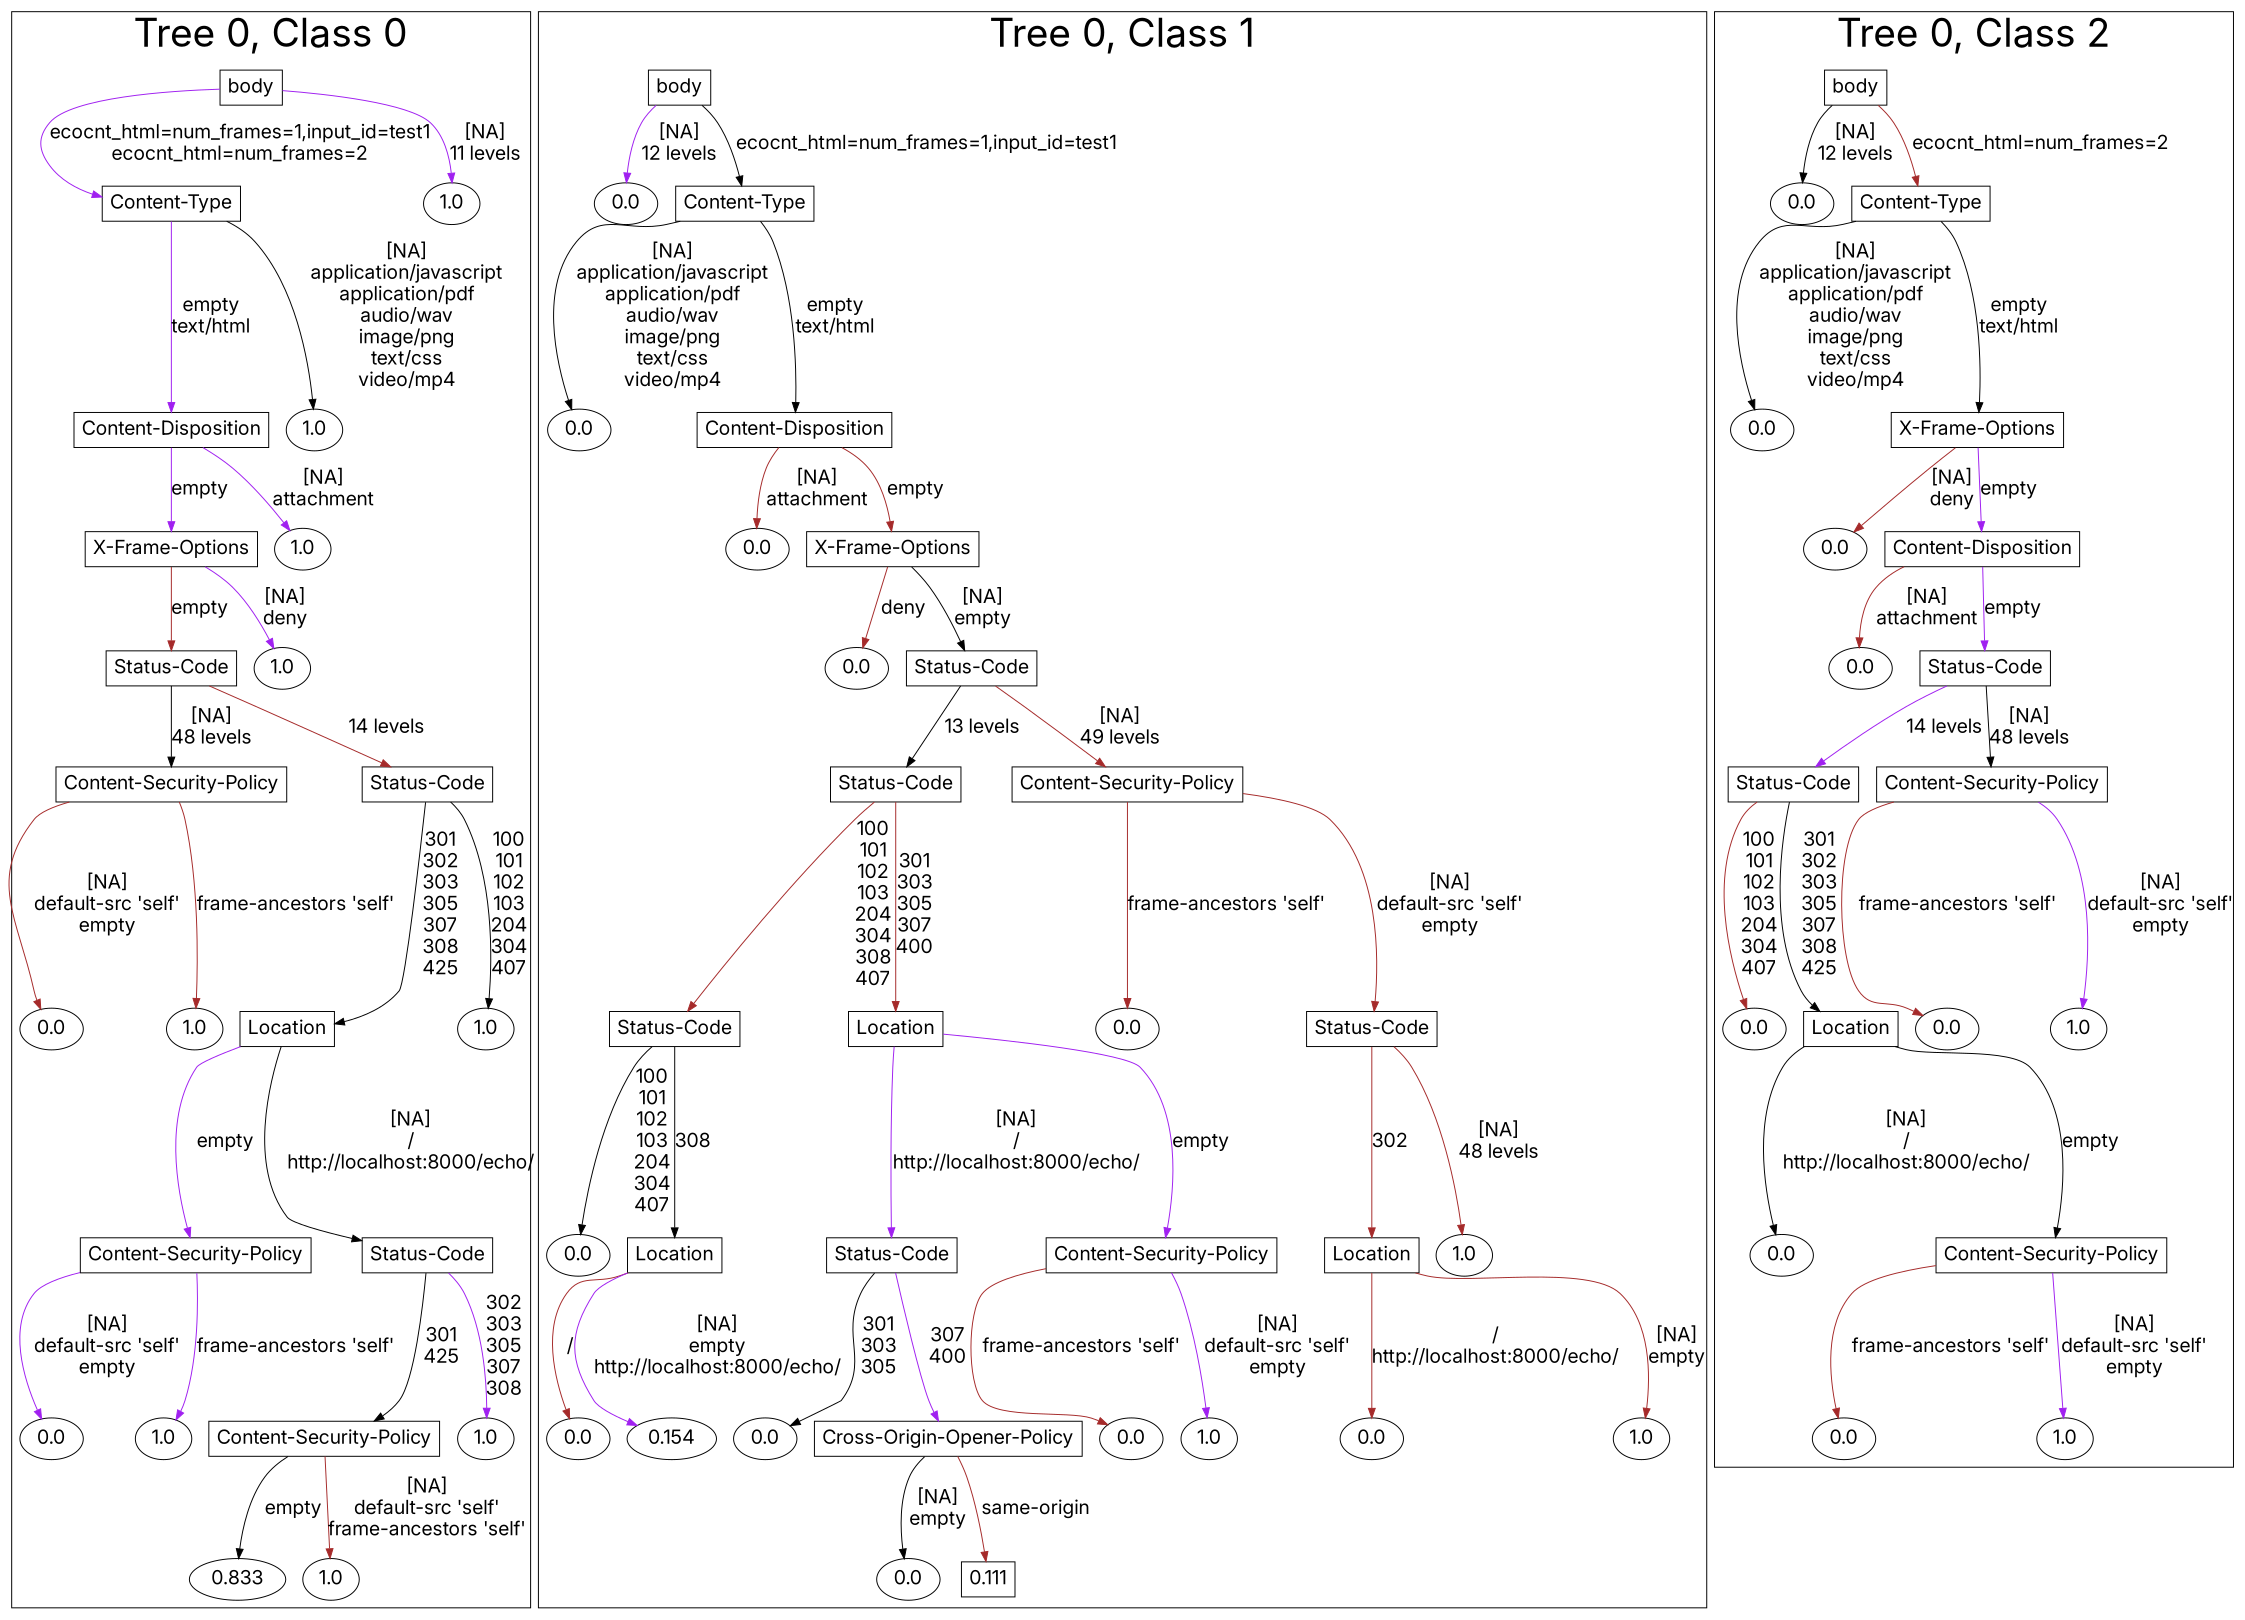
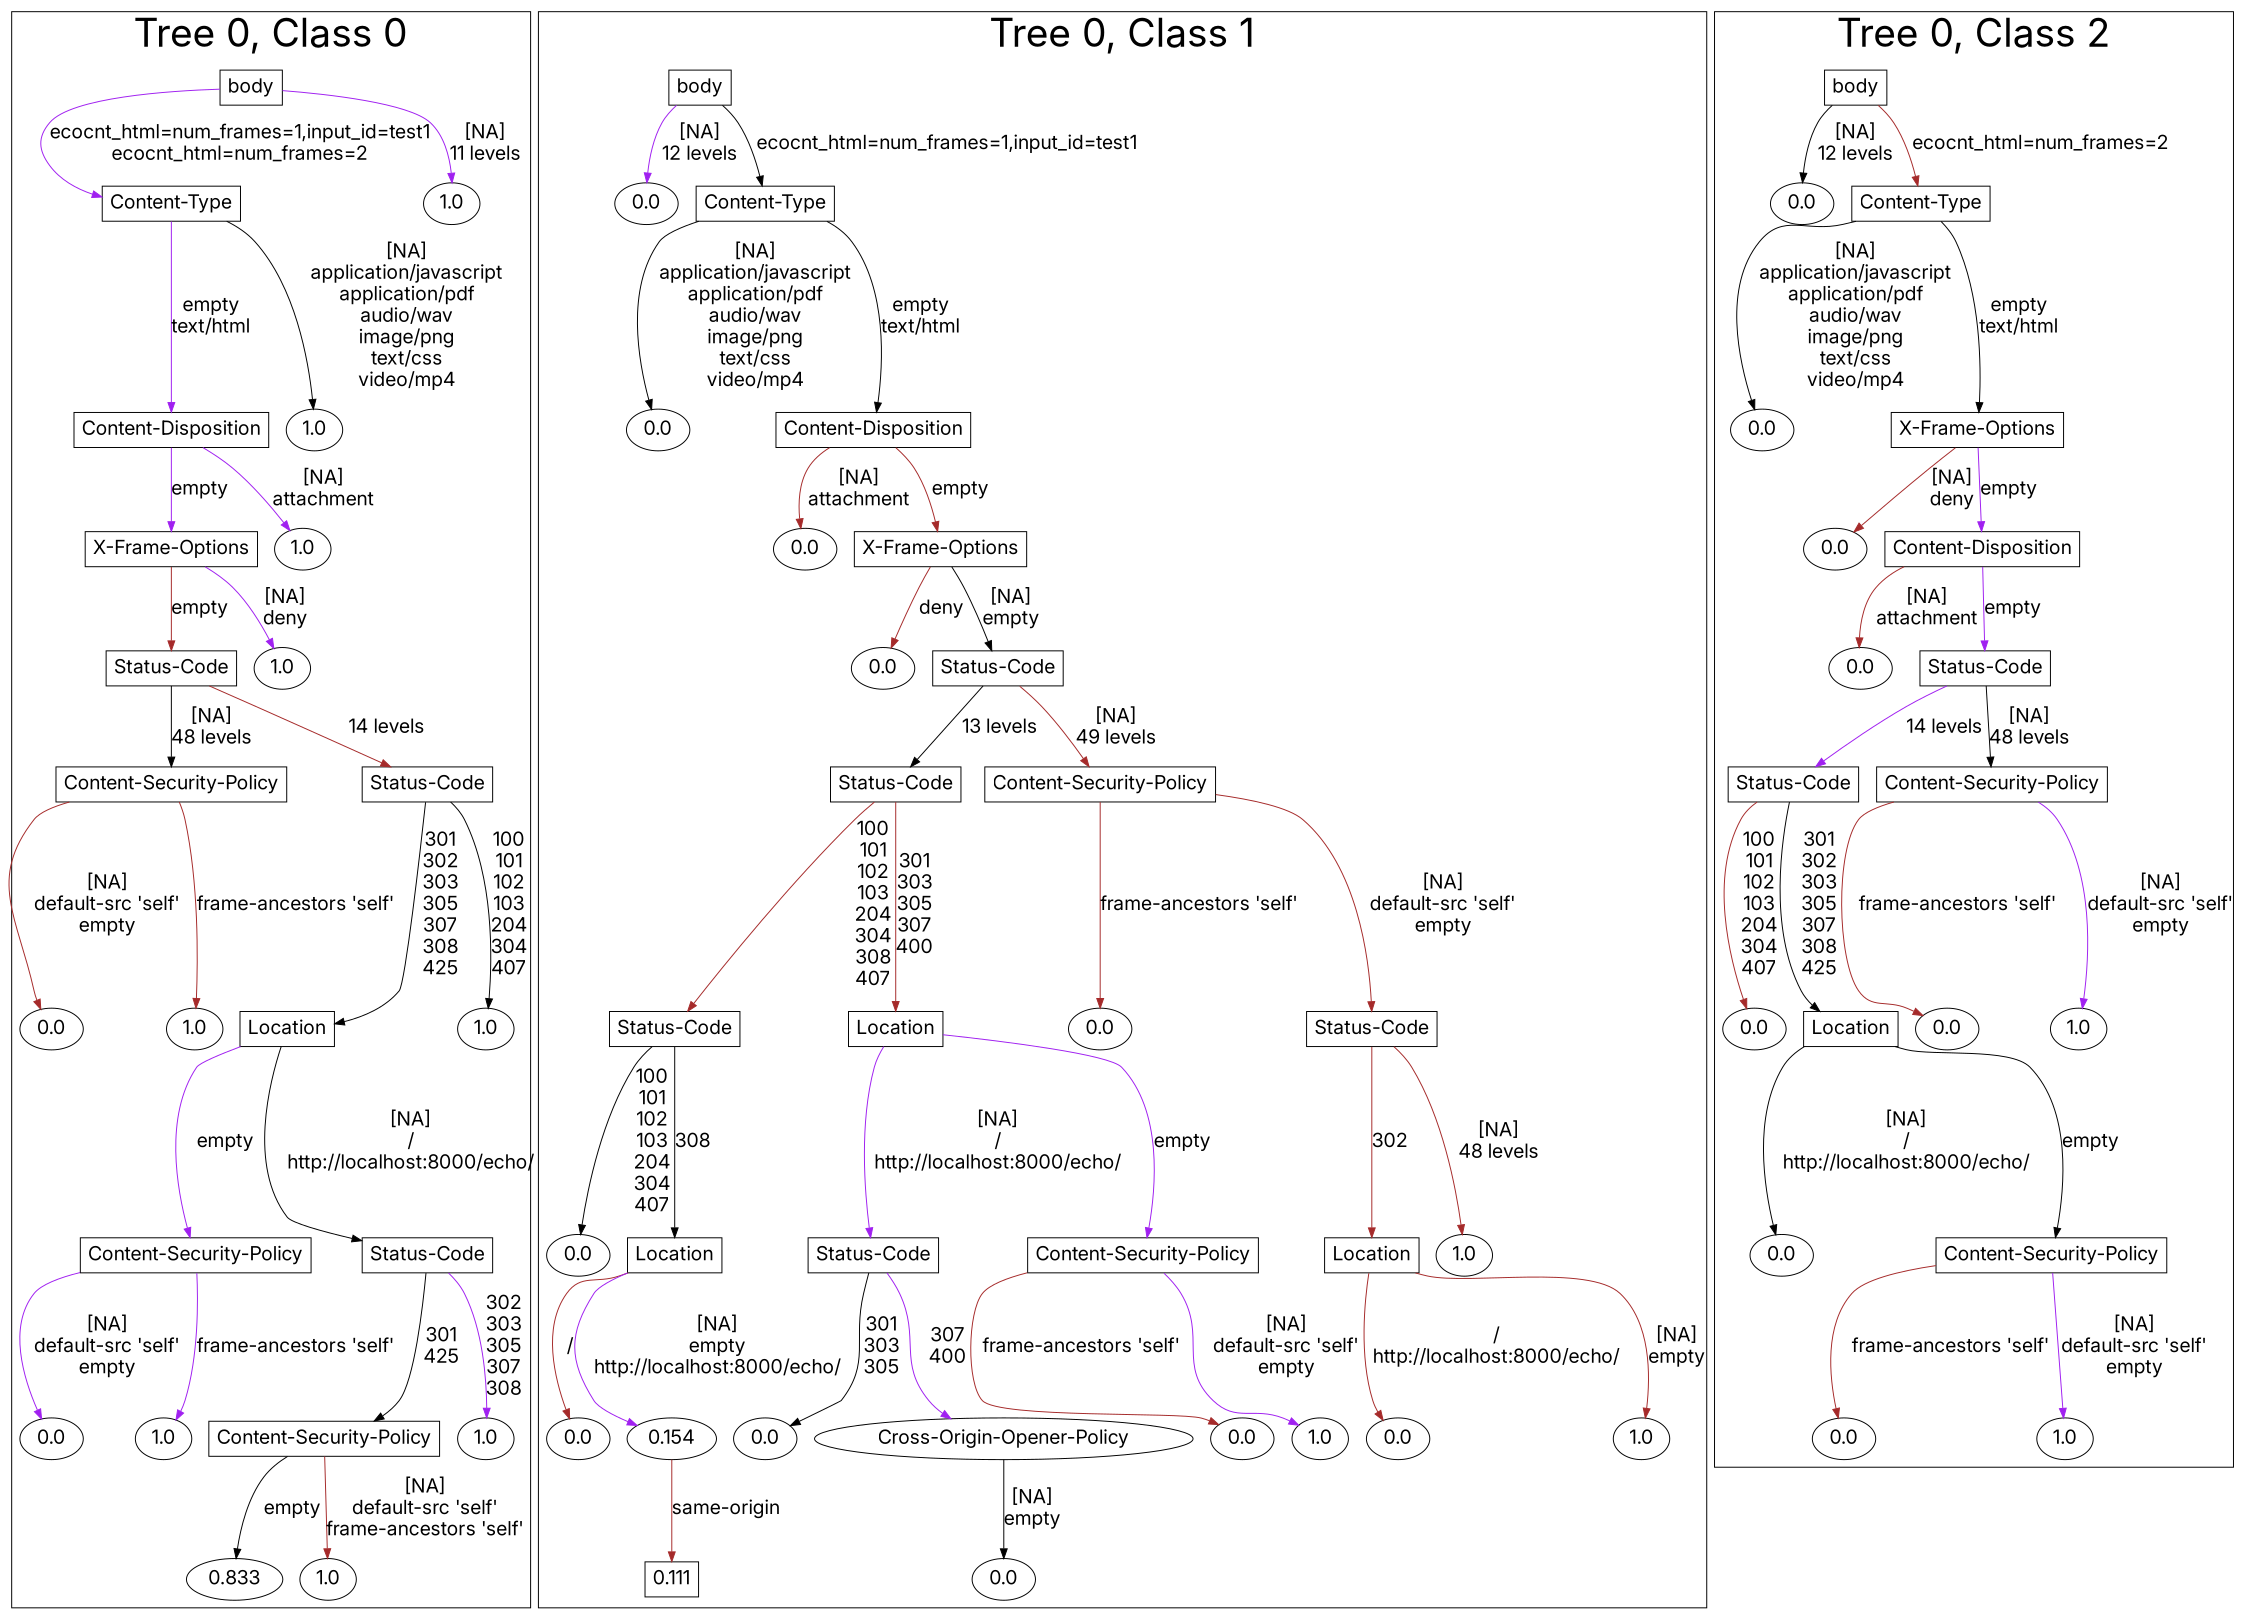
  digraph {
    fontname=Inter
    node [fontname=Inter fontsize=20]
    edge [color=brown fontname=Inter fontsize=20]
    n1 [label=body shape=box]
    n2 [label="Content-Type" shape=box]
    n3 [label=1.0]
    n4 [label="Content-Disposition" shape=box]
    n5 [label=1.0]
    n6 [label="X-Frame-Options" shape=box]
    n7 [label=1.0]
    n8 [label="Status-Code" shape=box]
    n9 [label=1.0]
    n10 [label="Content-Security-Policy" shape=box]
    n11 [label="Status-Code" shape=box]
    n12 [label=0.0]
    n13 [label=1.0]
    n14 [label=Location shape=box]
    n15 [label=1.0]
    n16 [label="Content-Security-Policy" shape=box]
    n17 [label="Status-Code" shape=box]
    n18 [label=0.0]
    n19 [label=1.0]
    n20 [label="Content-Security-Policy" shape=box]
    n21 [label=1.0]
    n22 [label=0.833]
    n23 [label=1.0]
    n24 [label=body shape=box]
    n25 [label=0.0]
    n26 [label="Content-Type" shape=box]
    n27 [label=0.0]
    n28 [label="Content-Disposition" shape=box]
    n29 [label=0.0]
    n30 [label="X-Frame-Options" shape=box]
    n31 [label=0.0]
    n32 [label="Status-Code" shape=box]
    n33 [label="Status-Code" shape=box]
    n34 [label="Content-Security-Policy" shape=box]
    n35 [label="Status-Code" shape=box]
    n36 [label=Location shape=box]
    n37 [label=0.0]
    n38 [label="Status-Code" shape=box]
    n39 [label=0.0]
    n40 [label=Location shape=box]
    n41 [label="Status-Code" shape=box]
    n42 [label="Content-Security-Policy" shape=box]
    n43 [label=Location shape=box]
    n44 [label=1.0]
    n45 [label=0.0]
    n46 [label=0.154]
    n47 [label=0.0]
-   n48 [label="Cross-Origin-Opener-Policy" shape=box]
+   n48 [label="Cross-Origin-Opener-Policy" shape=ellipse]
    n49 [label=0.0]
    n50 [label=1.0]
    n51 [label=0.0]
    n52 [label=1.0]
    n53 [label=0.0]
    n54 [label=0.111 shape=box]
    n55 [label="Status-Code" shape=box]
    n56 [label="Content-Security-Policy" shape=box]
    n57 [label=body shape=box]
    n58 [label=0.0]
    n59 [label="Content-Type" shape=box]
    n60 [label=0.0]
    n61 [label="X-Frame-Options" shape=box]
    n62 [label=0.0]
    n63 [label="Content-Disposition" shape=box]
    n64 [label=0.0]
    n65 [label="Status-Code" shape=box]
    n66 [label=0.0]
    n67 [label=Location shape=box]
    n68 [label=0.0]
    n69 [label=1.0]
    n70 [label=0.0]
    n71 [label="Content-Security-Policy" shape=box]
    n72 [label=0.0]
    n73 [label=1.0]
    subgraph cluster_1 {
      fontsize=40
      label="Tree 0, Class 0"
      subgraph sub_2 {
        fontsize=40
        label="Tree 0, Class 0"
        n1
      }
      subgraph sub_3 {
        fontsize=40
        label="Tree 0, Class 0"
        n2
        n3
      }
      subgraph sub_4 {
        fontsize=40
        label="Tree 0, Class 0"
        n4
        n5
      }
      subgraph sub_5 {
        fontsize=40
        label="Tree 0, Class 0"
        n6
        n7
      }
      subgraph sub_6 {
        fontsize=40
        label="Tree 0, Class 0"
        n8
        n9
      }
      subgraph sub_7 {
        fontsize=40
        label="Tree 0, Class 0"
        n10
        n11
      }
      subgraph sub_8 {
        fontsize=40
        label="Tree 0, Class 0"
        n12
        n13
        n14
        n15
      }
      subgraph sub_9 {
        fontsize=40
        label="Tree 0, Class 0"
        n16
        n17
      }
      subgraph sub_10 {
        fontsize=40
        label="Tree 0, Class 0"
        n18
        n19
        n20
        n21
      }
      subgraph sub_11 {
        fontsize=40
        label="Tree 0, Class 0"
        n22
        n23
      }
    }
    subgraph cluster_12 {
      fontsize=40
      label="Tree 0, Class 1"
      subgraph sub_13 {
        fontsize=40
        label="Tree 0, Class 1"
        n24
      }
      subgraph sub_14 {
        fontsize=40
        label="Tree 0, Class 1"
        n25
        n26
      }
      subgraph sub_15 {
        fontsize=40
        label="Tree 0, Class 1"
        n27
        n28
      }
      subgraph sub_16 {
        fontsize=40
        label="Tree 0, Class 1"
        n29
        n30
      }
      subgraph sub_17 {
        fontsize=40
        label="Tree 0, Class 1"
        n31
        n32
      }
      subgraph sub_18 {
        fontsize=40
        label="Tree 0, Class 1"
        n33
        n34
      }
      subgraph sub_19 {
        fontsize=40
        label="Tree 0, Class 1"
        n35
        n36
        n37
        n38
      }
      subgraph sub_20 {
        fontsize=40
        label="Tree 0, Class 1"
        n39
        n40
        n41
        n42
        n43
        n44
      }
      subgraph sub_21 {
        fontsize=40
        label="Tree 0, Class 1"
        n45
        n46
        n47
        n48
        n49
        n50
        n51
        n52
      }
      subgraph sub_22 {
        fontsize=40
        label="Tree 0, Class 1"
        n53
        n54
      }
    }
    subgraph cluster_23 {
      fontsize=40
      label="Tree 0, Class 2"
      subgraph sub_24 {
        fontsize=40
        label="Tree 0, Class 2"
        n55
        n56
      }
      subgraph sub_25 {
        fontsize=40
        label="Tree 0, Class 2"
        n57
      }
      subgraph sub_26 {
        fontsize=40
        label="Tree 0, Class 2"
        n58
        n59
      }
      subgraph sub_27 {
        fontsize=40
        label="Tree 0, Class 2"
        n60
        n61
      }
      subgraph sub_28 {
        fontsize=40
        label="Tree 0, Class 2"
        n62
        n63
      }
      subgraph sub_29 {
        fontsize=40
        label="Tree 0, Class 2"
        n64
        n65
      }
      subgraph sub_30 {
        fontsize=40
        label="Tree 0, Class 2"
        n66
        n67
        n68
        n69
      }
      subgraph sub_31 {
        fontsize=40
        label="Tree 0, Class 2"
        n70
        n71
      }
      subgraph sub_32 {
        fontsize=40
        label="Tree 0, Class 2"
        n72
        n73
      }
    }
    n1 -> n2 [color=purple label="ecocnt_html=num_frames=1,input_id=test1\necocnt_html=num_frames=2\n"]
    n1 -> n3 [color=purple label="[NA]\n11 levels\n"]
    n2 -> n4 [color=purple label="empty\ntext/html\n"]
    n2 -> n5 [color=black label="[NA]\napplication/javascript\napplication/pdf\naudio/wav\nimage/png\ntext/css\nvideo/mp4\n"]
    n4 -> n6 [color=purple label="empty\n"]
    n4 -> n7 [color=purple label="[NA]\nattachment\n"]
    n6 -> n8 [label="empty\n"]
    n6 -> n9 [color=purple label="[NA]\ndeny\n"]
    n8 -> n10 [color=black label="[NA]\n48 levels\n"]
    n8 -> n11 [label="14 levels\n"]
    n10 -> n12 [label="[NA]\ndefault-src 'self'\nempty\n"]
    n10 -> n13 [label="frame-ancestors 'self'\n"]
    n11 -> n14 [color=black label="301\n302\n303\n305\n307\n308\n425\n"]
    n11 -> n15 [color=black label="100\n101\n102\n103\n204\n304\n407\n"]
    n14 -> n16 [color=purple label="empty\n"]
    n14 -> n17 [color=black label="[NA]\n/\nhttp://localhost:8000/echo/\n"]
    n16 -> n18 [color=purple label="[NA]\ndefault-src 'self'\nempty\n"]
    n16 -> n19 [color=purple label="frame-ancestors 'self'\n"]
    n17 -> n20 [color=black label="301\n425\n"]
    n17 -> n21 [color=purple label="302\n303\n305\n307\n308\n"]
    n20 -> n22 [color=black label="empty\n"]
    n20 -> n23 [label="[NA]\ndefault-src 'self'\nframe-ancestors 'self'\n"]
    n24 -> n25 [color=purple label="[NA]\n12 levels\n"]
    n24 -> n26 [color=black label="ecocnt_html=num_frames=1,input_id=test1\n"]
    n26 -> n27 [color=black label="[NA]\napplication/javascript\napplication/pdf\naudio/wav\nimage/png\ntext/css\nvideo/mp4\n"]
    n26 -> n28 [color=black label="empty\ntext/html\n"]
    n28 -> n29 [label="[NA]\nattachment\n"]
    n28 -> n30 [label="empty\n"]
    n30 -> n31 [label="deny\n"]
    n30 -> n32 [color=black label="[NA]\nempty\n"]
    n32 -> n33 [color=black label="13 levels\n"]
    n32 -> n34 [label="[NA]\n49 levels\n"]
    n33 -> n35 [label="100\n101\n102\n103\n204\n304\n308\n407\n"]
    n33 -> n36 [label="301\n303\n305\n307\n400\n"]
    n34 -> n37 [label="frame-ancestors 'self'\n"]
    n34 -> n38 [label="[NA]\ndefault-src 'self'\nempty\n"]
    n35 -> n39 [color=black label="100\n101\n102\n103\n204\n304\n407\n"]
    n35 -> n40 [color=black label="308\n"]
    n36 -> n41 [color=purple label="[NA]\n/\nhttp://localhost:8000/echo/\n"]
    n36 -> n42 [color=purple label="empty\n"]
    n38 -> n43 [label="302\n"]
    n38 -> n44 [label="[NA]\n48 levels\n"]
    n40 -> n45 [label="/\n"]
    n40 -> n46 [color=purple label="[NA]\nempty\nhttp://localhost:8000/echo/\n"]
    n41 -> n47 [color=black label="301\n303\n305\n"]
    n41 -> n48 [color=purple label="307\n400\n"]
    n42 -> n49 [label="frame-ancestors 'self'\n"]
    n42 -> n50 [color=purple label="[NA]\ndefault-src 'self'\nempty\n"]
    n43 -> n51 [label="/\nhttp://localhost:8000/echo/\n"]
    n43 -> n52 [label="[NA]\nempty\n"]
    n48 -> n53 [color=black label="[NA]\nempty\n"]
-   n48 -> n54 [label="same-origin\n"]
+   n46 -> n54 [label="same-origin\n"]
    n55 -> n66 [label="100\n101\n102\n103\n204\n304\n407\n"]
    n55 -> n67 [color=black label="301\n302\n303\n305\n307\n308\n425\n"]
    n56 -> n68 [label="frame-ancestors 'self'\n"]
    n56 -> n69 [color=purple label="[NA]\ndefault-src 'self'\nempty\n"]
    n57 -> n58 [color=black label="[NA]\n12 levels\n"]
    n57 -> n59 [label="ecocnt_html=num_frames=2\n"]
    n59 -> n60 [color=black label="[NA]\napplication/javascript\napplication/pdf\naudio/wav\nimage/png\ntext/css\nvideo/mp4\n"]
    n59 -> n61 [color=black label="empty\ntext/html\n"]
    n61 -> n62 [label="[NA]\ndeny\n"]
    n61 -> n63 [color=purple label="empty\n"]
    n63 -> n64 [label="[NA]\nattachment\n"]
    n63 -> n65 [color=purple label="empty\n"]
    n65 -> n55 [color=purple label="14 levels\n"]
    n65 -> n56 [color=black label="[NA]\n48 levels\n"]
    n67 -> n70 [color=black label="[NA]\n/\nhttp://localhost:8000/echo/\n"]
    n67 -> n71 [color=black label="empty\n"]
    n71 -> n72 [label="frame-ancestors 'self'\n"]
    n71 -> n73 [color=purple label="[NA]\ndefault-src 'self'\nempty\n"]
  }
